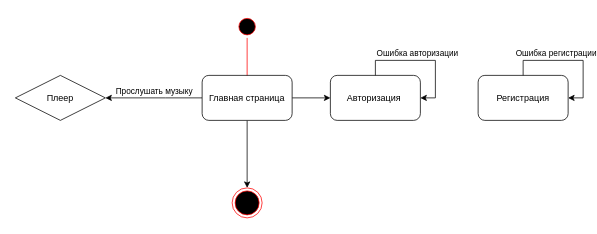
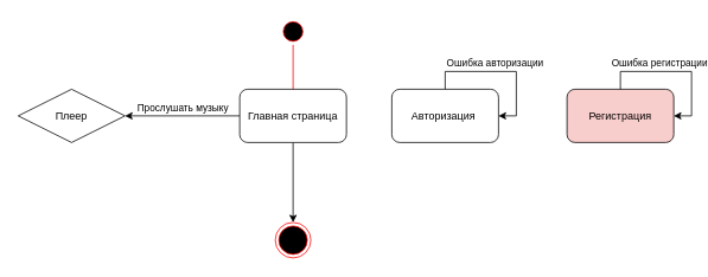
  <mxCell id="0" />
  <mxCell id="1" parent="0" />
  <mxCell id="2" value="" style="ellipse;html=1;shape=startState;fillColor=#000000;strokeColor=#ff0000;" vertex="1" parent="1"><mxGeometry x="314" y="20" width="30" height="30" as="geometry" /></mxCell>
  <mxCell id="3" value="" style="edgeStyle=orthogonalEdgeStyle;html=1;verticalAlign=bottom;endArrow=open;endSize=8;strokeColor=#ff0000;rounded=0;entryX=0.5;entryY=0;entryDx=0;entryDy=0;" edge="1" parent="1" source="2" target="9"><mxGeometry relative="1" as="geometry"><mxPoint x="329" y="110" as="targetPoint" /><Array as="points"><mxPoint x="329" y="140" /></Array></mxGeometry></mxCell>
  <mxCell id="4" value="" style="ellipse;html=1;shape=endState;fillColor=#000000;strokeColor=#ff0000;" vertex="1" parent="1"><mxGeometry x="309" y="250" width="40" height="40" as="geometry" /></mxCell>
- <mxCell id="5" style="edgeStyle=orthogonalEdgeStyle;rounded=0;orthogonalLoop=1;jettySize=auto;html=1;" edge="1" parent="1" source="9" target="10"><mxGeometry relative="1" as="geometry" /></mxCell>
  <mxCell id="6" value="" style="edgeStyle=orthogonalEdgeStyle;rounded=0;orthogonalLoop=1;jettySize=auto;html=1;" edge="1" parent="1" source="9" target="11"><mxGeometry relative="1" as="geometry"><Array as="points"><mxPoint x="220" y="130" /><mxPoint x="220" y="130" /></Array></mxGeometry></mxCell>
  <mxCell id="7" value="Прослушать музыку" style="edgeLabel;html=1;align=center;verticalAlign=middle;resizable=0;points=[];" vertex="1" connectable="0" parent="6"><mxGeometry x="-0.248" y="1" relative="1" as="geometry"><mxPoint x="-16" y="-11" as="offset" /></mxGeometry></mxCell>
  <mxCell id="8" style="edgeStyle=orthogonalEdgeStyle;rounded=0;orthogonalLoop=1;jettySize=auto;html=1;entryX=0.5;entryY=0;entryDx=0;entryDy=0;" edge="1" parent="1" source="9" target="4"><mxGeometry relative="1" as="geometry"><Array as="points"><mxPoint x="330" y="250" /></Array></mxGeometry></mxCell>
  <mxCell id="9" value="Главная страница" style="rounded=1;whiteSpace=wrap;html=1;" vertex="1" parent="1"><mxGeometry x="269" y="100" width="120" height="60" as="geometry" /></mxCell>
  <mxCell id="10" value="Авторизация&amp;nbsp;" style="rounded=1;whiteSpace=wrap;html=1;" vertex="1" parent="1"><mxGeometry x="440" y="100" width="120" height="60" as="geometry" /></mxCell>
  <mxCell id="11" value="Плеер" style="rhombus;whiteSpace=wrap;html=1;" vertex="1" parent="1"><mxGeometry x="20" y="100" width="120" height="60" as="geometry" /></mxCell>
  <mxCell id="12" style="edgeStyle=orthogonalEdgeStyle;rounded=0;orthogonalLoop=1;jettySize=auto;html=1;" edge="1" parent="1" source="10"><mxGeometry relative="1" as="geometry"><mxPoint x="560" y="130" as="targetPoint" /><Array as="points"><mxPoint x="500" y="80" /><mxPoint x="580" y="80" /><mxPoint x="580" y="130" /></Array></mxGeometry></mxCell>
  <mxCell id="13" value="Ошибка авторизации" style="edgeLabel;html=1;align=center;verticalAlign=middle;resizable=0;points=[];" vertex="1" connectable="0" parent="12"><mxGeometry x="-0.114" y="-3" relative="1" as="geometry"><mxPoint y="-13" as="offset" /></mxGeometry></mxCell>
- <mxCell id="14" value="Регистрация" style="whiteSpace=wrap;html=1;rounded=1;" vertex="1" parent="1"><mxGeometry x="637" y="100" width="120" height="60" as="geometry" /></mxCell>
+ <mxCell id="14" value="Регистрация" style="whiteSpace=wrap;html=1;rounded=1;fillColor=#f8cecc;" vertex="1" parent="1"><mxGeometry x="637" y="100" width="120" height="60" as="geometry" /></mxCell>
  <mxCell id="15" style="edgeStyle=orthogonalEdgeStyle;rounded=0;orthogonalLoop=1;jettySize=auto;html=1;entryX=1;entryY=0.5;entryDx=0;entryDy=0;" edge="1" parent="1" source="14" target="14"><mxGeometry relative="1" as="geometry" /></mxCell>
  <mxCell id="16" value="Ошибка регистрации" style="edgeLabel;html=1;align=center;verticalAlign=middle;resizable=0;points=[];" vertex="1" connectable="0" parent="15"><mxGeometry x="-0.541" relative="1" as="geometry"><mxPoint x="24" y="-10" as="offset" /></mxGeometry></mxCell>
